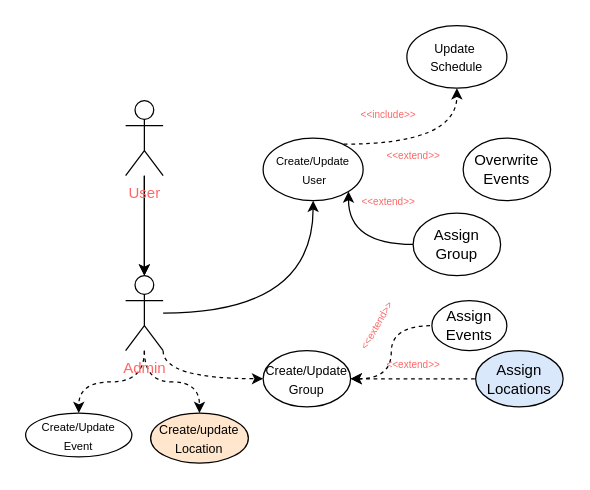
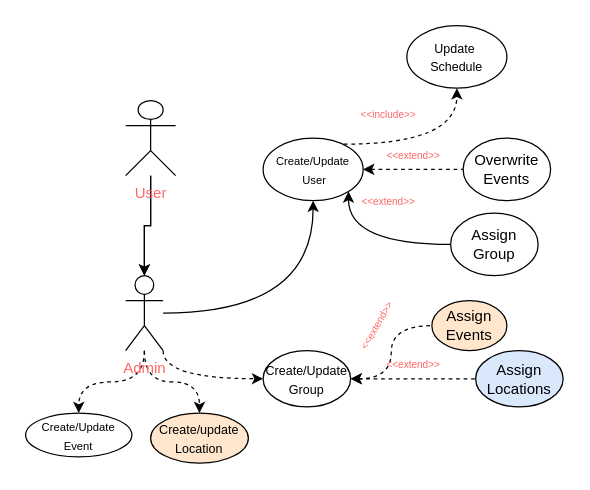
  <mxCell id="0" />
  <mxCell id="1" parent="0" />
  <mxCell id="2" value="" style="edgeStyle=orthogonalEdgeStyle;rounded=0;orthogonalLoop=1;jettySize=auto;html=1;fontColor=#000000;" edge="1" parent="1" source="4" target="9"><mxGeometry relative="1" as="geometry" /></mxCell>
  <mxCell id="3" value="" style="edgeStyle=orthogonalEdgeStyle;rounded=0;orthogonalLoop=1;jettySize=auto;html=1;fontColor=#000000;" edge="1" parent="1" source="4" target="9"><mxGeometry relative="1" as="geometry" /></mxCell>
- <mxCell id="4" value="User" style="shape=umlActor;verticalLabelPosition=bottom;verticalAlign=top;html=1;outlineConnect=0;strokeColor=#000000;fillColor=none;fontColor=#FF6666;" vertex="1" parent="1"><mxGeometry x="100" y="80" width="30" height="60" as="geometry" /></mxCell>
+ <mxCell id="4" value="User" style="shape=umlActor;verticalLabelPosition=bottom;verticalAlign=top;html=1;outlineConnect=0;strokeColor=#000000;fillColor=none;fontColor=#FF6666;" vertex="1" parent="1"><mxGeometry x="100" y="80" width="40" height="60" as="geometry" /></mxCell>
  <mxCell id="5" style="edgeStyle=orthogonalEdgeStyle;curved=1;rounded=0;orthogonalLoop=1;jettySize=auto;html=1;entryX=0.5;entryY=0;entryDx=0;entryDy=0;dashed=1;fontColor=#FF6666;" edge="1" parent="1" source="9" target="26"><mxGeometry relative="1" as="geometry" /></mxCell>
  <mxCell id="6" style="edgeStyle=orthogonalEdgeStyle;curved=1;rounded=0;orthogonalLoop=1;jettySize=auto;html=1;entryX=0.5;entryY=0;entryDx=0;entryDy=0;dashed=1;fontColor=#FF6666;" edge="1" parent="1" source="9" target="10"><mxGeometry relative="1" as="geometry" /></mxCell>
  <mxCell id="7" style="edgeStyle=orthogonalEdgeStyle;curved=1;rounded=0;orthogonalLoop=1;jettySize=auto;html=1;exitX=1;exitY=1;exitDx=0;exitDy=0;exitPerimeter=0;dashed=1;fontColor=#FF6666;" edge="1" parent="1" source="9" target="13"><mxGeometry relative="1" as="geometry" /></mxCell>
  <mxCell id="8" style="edgeStyle=orthogonalEdgeStyle;curved=1;rounded=0;orthogonalLoop=1;jettySize=auto;html=1;dashed=0;fontColor=#FF6666;" edge="1" parent="1" source="9" target="16"><mxGeometry relative="1" as="geometry" /></mxCell>
  <mxCell id="9" value="Admin" style="shape=umlActor;verticalLabelPosition=bottom;verticalAlign=top;html=1;outlineConnect=0;strokeColor=#000000;fillColor=none;fontColor=#FF6666;" vertex="1" parent="1"><mxGeometry x="100" y="220" width="30" height="60" as="geometry" /></mxCell>
  <mxCell id="10" value="&lt;font style=&quot;font-size: 10px&quot;&gt;Create/update Location&lt;/font&gt;" style="ellipse;whiteSpace=wrap;html=1;strokeColor=#000000;fillColor=#ffe6cc;fontColor=#000000;" vertex="1" parent="1"><mxGeometry x="120" y="330" width="78.18" height="40" as="geometry" /></mxCell>
  <mxCell id="11" value="" style="edgeStyle=orthogonalEdgeStyle;rounded=0;orthogonalLoop=1;jettySize=auto;html=1;dashed=1;fontColor=#FF6666;exitX=1;exitY=0.5;exitDx=0;exitDy=0;endArrow=none;endFill=0;startArrow=classic;startFill=1;" edge="1" parent="1" source="13" target="19"><mxGeometry relative="1" as="geometry" /></mxCell>
  <mxCell id="12" style="edgeStyle=orthogonalEdgeStyle;curved=1;rounded=0;orthogonalLoop=1;jettySize=auto;html=1;entryX=0;entryY=0.5;entryDx=0;entryDy=0;dashed=1;fontColor=#FF6666;startArrow=classic;startFill=1;endArrow=none;endFill=0;" edge="1" parent="1" source="13" target="27"><mxGeometry relative="1" as="geometry" /></mxCell>
  <mxCell id="13" value="&lt;font style=&quot;font-size: 10px&quot;&gt;Create/Update Group&lt;/font&gt;" style="ellipse;whiteSpace=wrap;html=1;strokeColor=#000000;fillColor=#FFFFFF;fontColor=#000000;" vertex="1" parent="1"><mxGeometry x="210" y="280" width="70" height="45" as="geometry" /></mxCell>
+ <mxCell id="14" value="" style="edgeStyle=orthogonalEdgeStyle;rounded=0;orthogonalLoop=1;jettySize=auto;html=1;fontColor=#FF6666;dashed=1;endArrow=none;endFill=0;startArrow=classic;startFill=1;" edge="1" parent="1" source="16" target="17"><mxGeometry relative="1" as="geometry" /></mxCell>
  <mxCell id="15" value="" style="edgeStyle=orthogonalEdgeStyle;rounded=0;orthogonalLoop=1;jettySize=auto;html=1;dashed=1;fontColor=#FF6666;curved=1;exitX=0.804;exitY=0.097;exitDx=0;exitDy=0;exitPerimeter=0;" edge="1" parent="1" source="16" target="21"><mxGeometry relative="1" as="geometry" /></mxCell>
  <mxCell id="16" value="&lt;font style=&quot;font-size: 9px&quot;&gt;Create/Update&lt;br&gt;&amp;nbsp;User&lt;/font&gt;" style="ellipse;whiteSpace=wrap;html=1;strokeColor=#000000;fillColor=#FFFFFF;fontColor=#000000;" vertex="1" parent="1"><mxGeometry x="210" y="110" width="80" height="50" as="geometry" /></mxCell>
  <mxCell id="17" value="Overwrite Events" style="ellipse;whiteSpace=wrap;html=1;strokeColor=#000000;fillColor=#FFFFFF;fontColor=#000000;" vertex="1" parent="1"><mxGeometry x="370" y="110" width="70" height="50" as="geometry" /></mxCell>
  <mxCell id="18" value="&lt;font style=&quot;font-size: 8px&quot;&gt;&amp;lt;&amp;lt;extend&amp;gt;&amp;gt;&lt;/font&gt;" style="text;html=1;align=center;verticalAlign=middle;resizable=0;points=[];autosize=1;fontColor=#FF6666;" vertex="1" parent="1"><mxGeometry x="300" y="113" width="60" height="20" as="geometry" /></mxCell>
  <mxCell id="19" value="Assign Locations" style="ellipse;whiteSpace=wrap;html=1;strokeColor=#000000;fillColor=#dae8fc;fontColor=#000000;" vertex="1" parent="1"><mxGeometry x="380" y="280" width="70" height="45" as="geometry" /></mxCell>
  <mxCell id="20" value="&lt;font style=&quot;font-size: 8px&quot;&gt;&amp;lt;&amp;lt;extend&amp;gt;&amp;gt;&lt;/font&gt;" style="text;html=1;align=center;verticalAlign=middle;resizable=0;points=[];autosize=1;fontColor=#FF6666;" vertex="1" parent="1"><mxGeometry x="300" y="280" width="60" height="20" as="geometry" /></mxCell>
  <mxCell id="21" value="&lt;font size=&quot;1&quot;&gt;Update&amp;nbsp;&lt;br&gt;Schedule&lt;/font&gt;" style="ellipse;whiteSpace=wrap;html=1;strokeColor=#000000;fillColor=#FFFFFF;fontColor=#000000;" vertex="1" parent="1"><mxGeometry x="325" y="20" width="80" height="50" as="geometry" /></mxCell>
  <mxCell id="22" value="&lt;font style=&quot;font-size: 8px&quot;&gt;&amp;lt;&amp;lt;include&amp;gt;&amp;gt;&lt;/font&gt;" style="text;html=1;align=center;verticalAlign=middle;resizable=0;points=[];autosize=1;fontColor=#FF6666;" vertex="1" parent="1"><mxGeometry x="280" y="80" width="60" height="20" as="geometry" /></mxCell>
  <mxCell id="23" style="edgeStyle=orthogonalEdgeStyle;curved=1;rounded=0;orthogonalLoop=1;jettySize=auto;html=1;entryX=1;entryY=1;entryDx=0;entryDy=0;dashed=0;fontColor=#FF6666;" edge="1" parent="1" source="24" target="16"><mxGeometry relative="1" as="geometry" /></mxCell>
- <mxCell id="24" value="Assign Group" style="ellipse;whiteSpace=wrap;html=1;strokeColor=#000000;fillColor=#FFFFFF;fontColor=#000000;" vertex="1" parent="1"><mxGeometry x="330" y="170" width="70" height="50" as="geometry" /></mxCell>
+ <mxCell id="24" value="Assign Group" style="ellipse;whiteSpace=wrap;html=1;strokeColor=#000000;fillColor=#FFFFFF;fontColor=#000000;" vertex="1" parent="1"><mxGeometry x="360" y="170" width="70" height="50" as="geometry" /></mxCell>
  <mxCell id="25" value="&lt;font style=&quot;font-size: 8px&quot;&gt;&amp;lt;&amp;lt;extend&amp;gt;&amp;gt;&lt;/font&gt;" style="text;html=1;align=center;verticalAlign=middle;resizable=0;points=[];autosize=1;fontColor=#FF6666;" vertex="1" parent="1"><mxGeometry x="280" y="150" width="60" height="20" as="geometry" /></mxCell>
  <mxCell id="26" value="&lt;font style=&quot;font-size: 9px&quot;&gt;Create/Update Event&lt;/font&gt;" style="ellipse;whiteSpace=wrap;html=1;strokeColor=#000000;fillColor=#FFFFFF;fontColor=#000000;" vertex="1" parent="1"><mxGeometry x="20" y="330" width="85" height="35" as="geometry" /></mxCell>
- <mxCell id="27" value="Assign Events" style="ellipse;whiteSpace=wrap;html=1;strokeColor=#000000;fillColor=#FFFFFF;fontColor=#000000;" vertex="1" parent="1"><mxGeometry x="345" y="240" width="60" height="40" as="geometry" /></mxCell>
+ <mxCell id="27" value="Assign Events" style="ellipse;whiteSpace=wrap;html=1;strokeColor=#000000;fillColor=#ffe6cc;fontColor=#000000;" vertex="1" parent="1"><mxGeometry x="345" y="240" width="60" height="40" as="geometry" /></mxCell>
  <mxCell id="28" value="&lt;font style=&quot;font-size: 8px&quot;&gt;&amp;lt;&amp;lt;extend&amp;gt;&amp;gt;&lt;/font&gt;" style="text;html=1;align=center;verticalAlign=middle;resizable=0;points=[];autosize=1;fontColor=#FF6666;rotation=-60;" vertex="1" parent="1"><mxGeometry x="270" y="250" width="60" height="20" as="geometry" /></mxCell>
